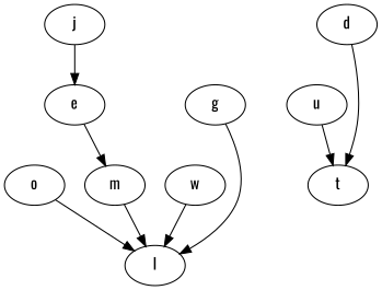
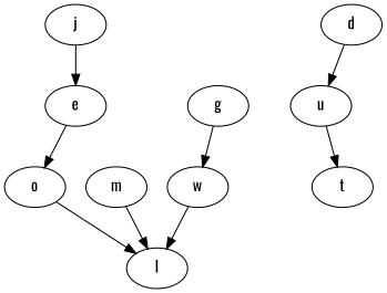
  digraph {
    fontname=Oswald
    node [fontname=Oswald]
    edge [fontname=Oswald]
    w
    l
    o
    d
    u
    t
    e
    m
    g
    j
    w -> l
    o -> l
-   d -> t
+   d -> u
    u -> t
-   e -> m
+   e -> o
    m -> l
-   g -> l
+   g -> w
    j -> e
  }
